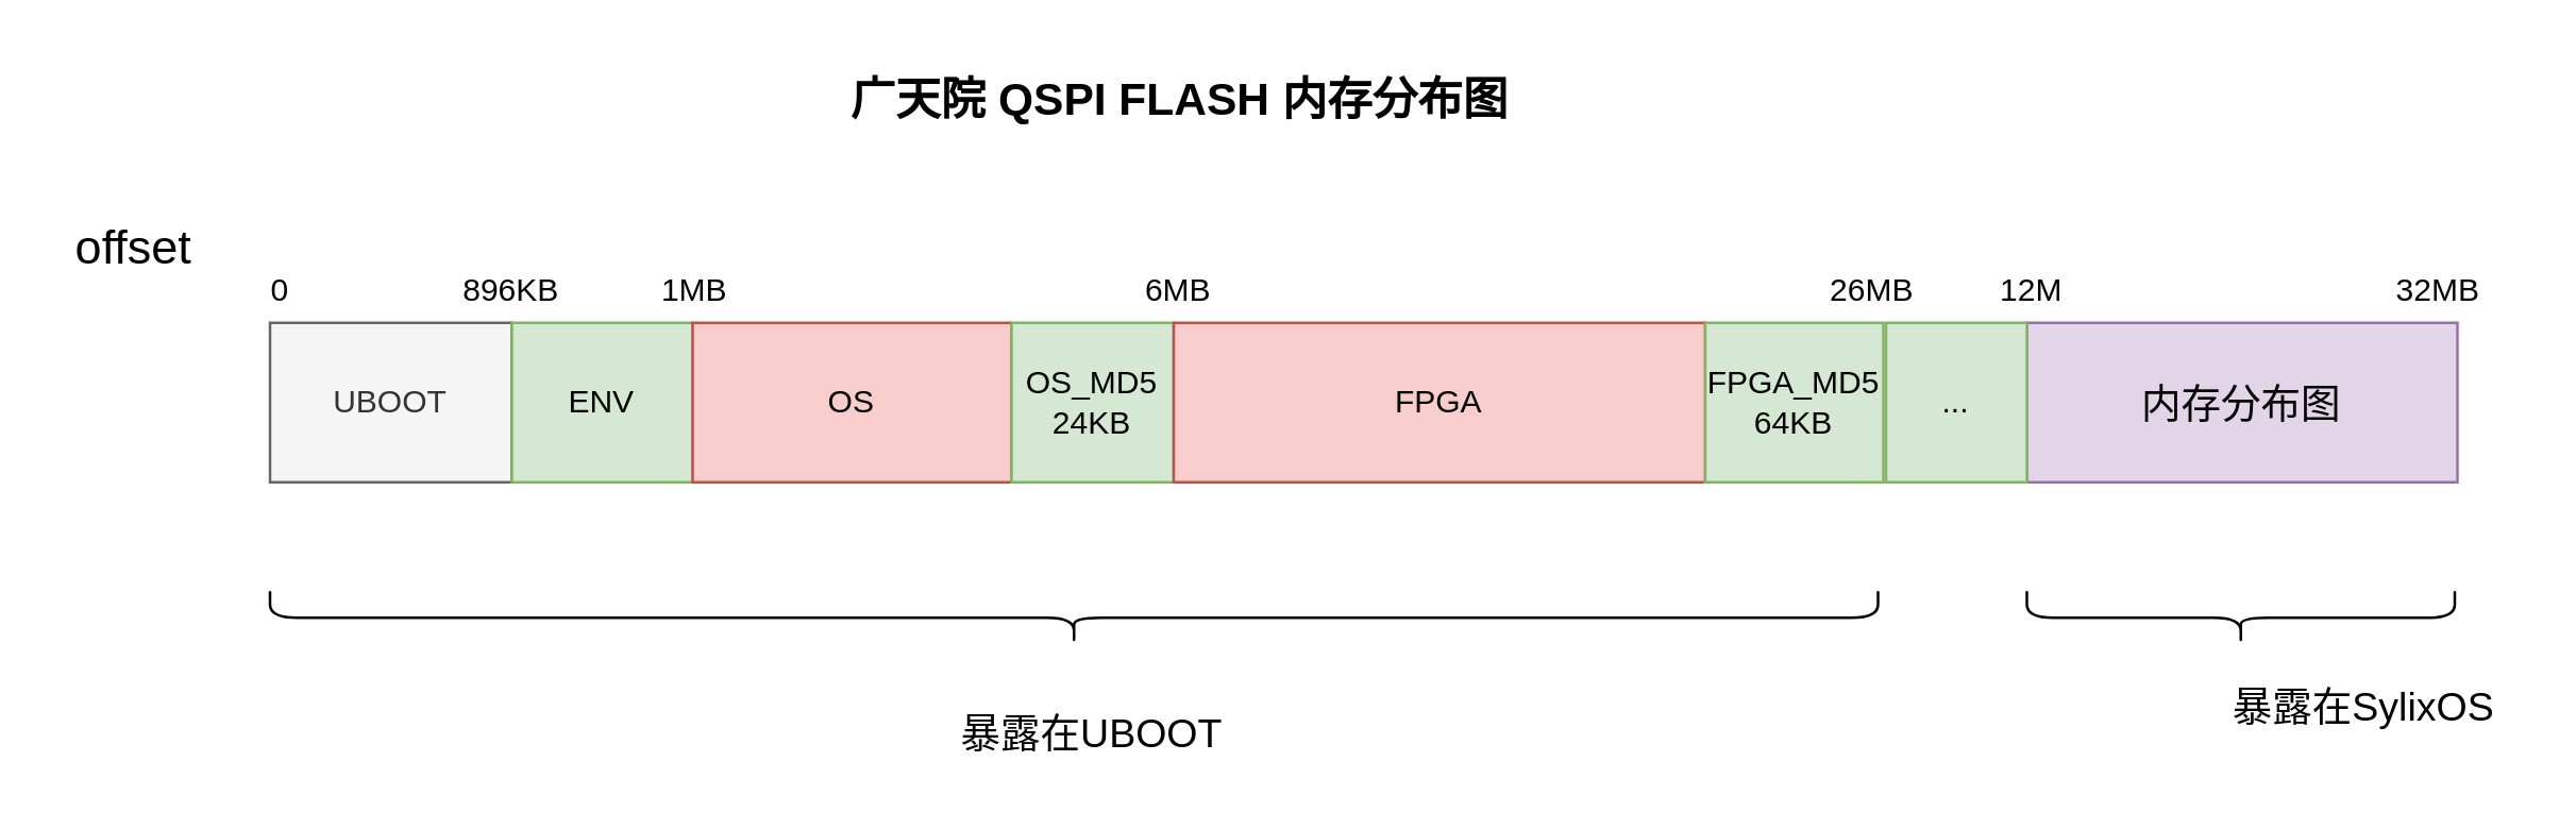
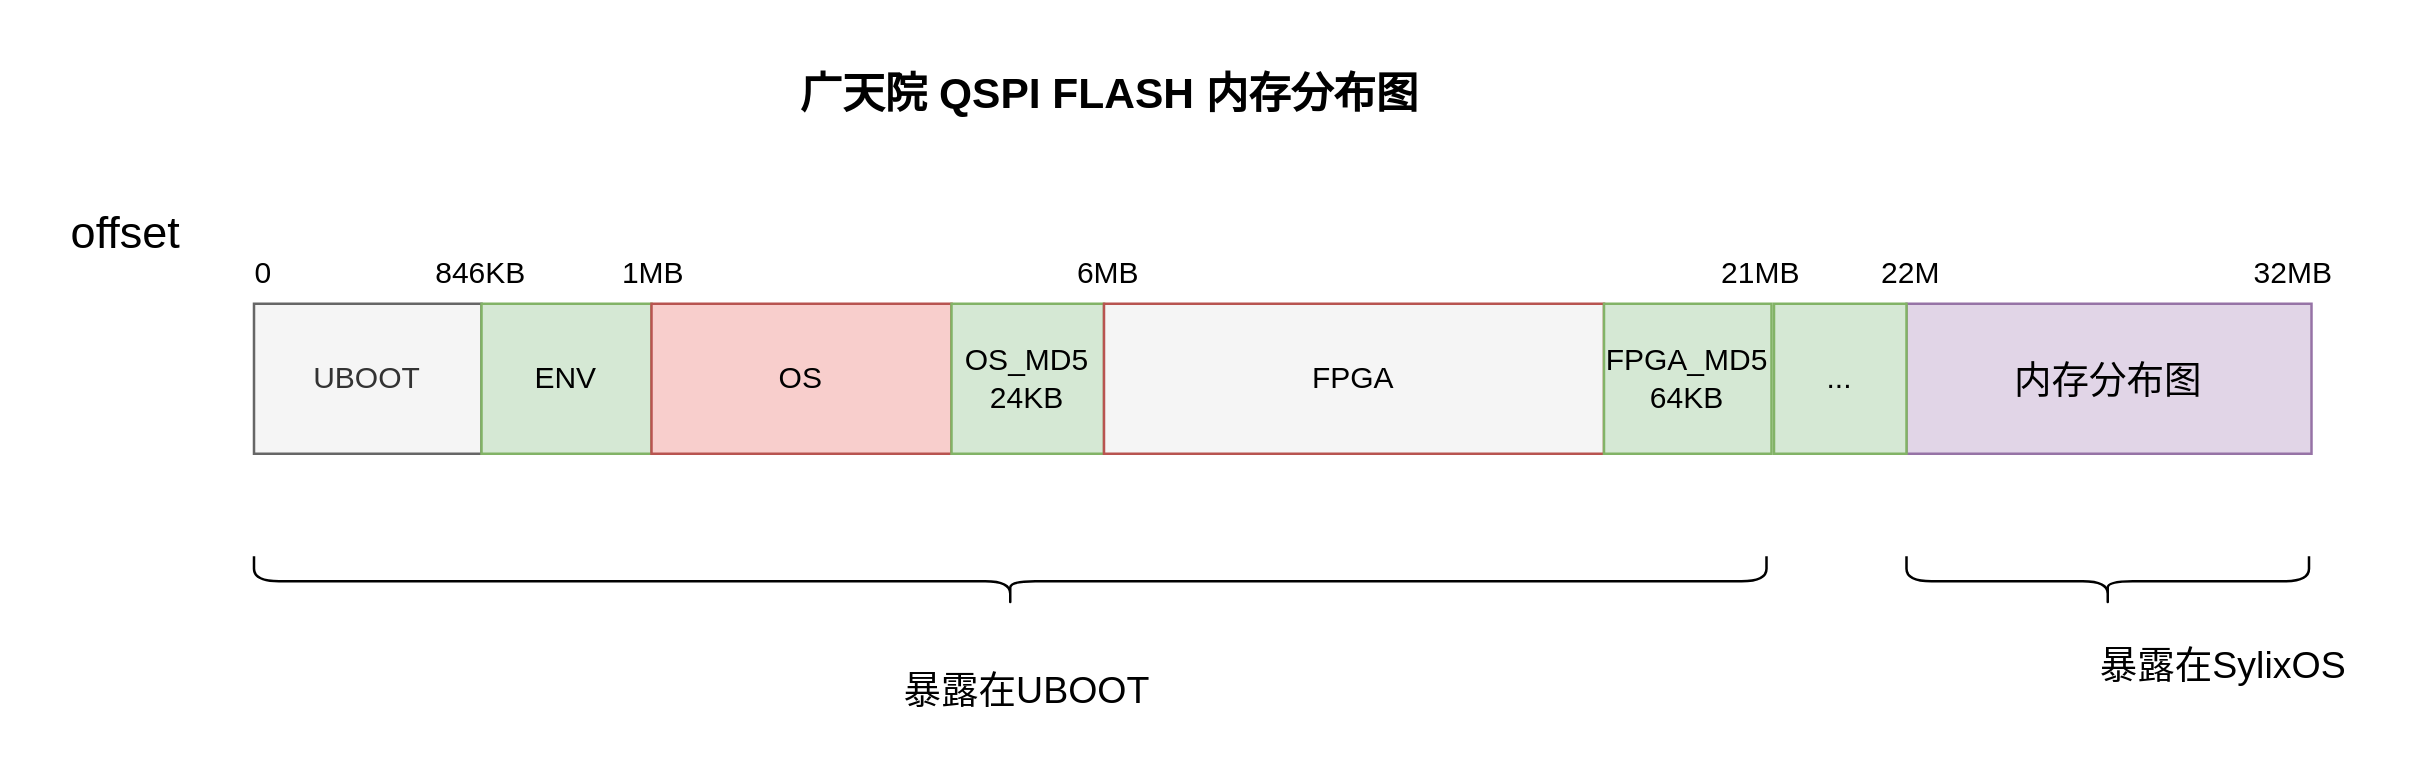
  <mxCell id="0" />
  <mxCell id="1" parent="0" />
  <mxCell id="2" value="UBOOT" style="rounded=0;whiteSpace=wrap;html=1;fillColor=#f5f5f5;fontColor=#333333;strokeColor=#666666;" parent="1" vertex="1"><mxGeometry x="101" y="121" width="91" height="60" as="geometry" /></mxCell>
  <mxCell id="3" value="ENV" style="rounded=0;whiteSpace=wrap;html=1;fillColor=#d5e8d4;strokeColor=#82b366;" parent="1" vertex="1"><mxGeometry x="192" y="121" width="68" height="60" as="geometry" /></mxCell>
  <mxCell id="4" value="OS" style="rounded=0;whiteSpace=wrap;html=1;fillColor=#f8cecc;strokeColor=#b85450;" parent="1" vertex="1"><mxGeometry x="260" y="121" width="120" height="60" as="geometry" /></mxCell>
  <mxCell id="5" value="OS_MD5&lt;br&gt;24KB" style="rounded=0;whiteSpace=wrap;html=1;fillColor=#d5e8d4;strokeColor=#82b366;" parent="1" vertex="1"><mxGeometry x="380" y="121" width="61" height="60" as="geometry" /></mxCell>
- <mxCell id="6" value="FPGA" style="rounded=0;whiteSpace=wrap;html=1;fillColor=#f8cecc;strokeColor=#b85450;" parent="1" vertex="1"><mxGeometry x="441" y="121" width="200" height="60" as="geometry" /></mxCell>
+ <mxCell id="6" value="FPGA" style="rounded=0;whiteSpace=wrap;html=1;fillColor=#f5f5f5;strokeColor=#b85450;" parent="1" vertex="1"><mxGeometry x="441" y="121" width="200" height="60" as="geometry" /></mxCell>
  <mxCell id="7" value="FPGA_MD5&lt;br&gt;64KB" style="rounded=0;whiteSpace=wrap;html=1;fillColor=#d5e8d4;strokeColor=#82b366;" parent="1" vertex="1"><mxGeometry x="641" y="121" width="67" height="60" as="geometry" /></mxCell>
  <mxCell id="8" value="&lt;font style=&quot;font-size: 15px;&quot;&gt;内存分布图&lt;/font&gt;" style="rounded=0;whiteSpace=wrap;html=1;fillColor=#e1d5e7;strokeColor=#9673a6;" parent="1" vertex="1"><mxGeometry x="762" y="121" width="162" height="60" as="geometry" /></mxCell>
  <mxCell id="9" value="&lt;font style=&quot;font-size: 18px;&quot;&gt;offset&lt;/font&gt;" style="text;html=1;strokeColor=none;fillColor=none;align=center;verticalAlign=middle;whiteSpace=wrap;rounded=0;strokeWidth=7;perimeterSpacing=5;" parent="1" vertex="1"><mxGeometry x="20" y="78" width="60" height="30" as="geometry" /></mxCell>
  <mxCell id="10" value="0" style="text;html=1;strokeColor=none;fillColor=none;align=center;verticalAlign=middle;whiteSpace=wrap;rounded=0;" parent="1" vertex="1"><mxGeometry x="75" y="94" width="60" height="30" as="geometry" /></mxCell>
- <mxCell id="11" value="896KB" style="text;html=1;strokeColor=none;fillColor=none;align=center;verticalAlign=middle;whiteSpace=wrap;rounded=0;" parent="1" vertex="1"><mxGeometry x="162" y="94" width="60" height="30" as="geometry" /></mxCell>
+ <mxCell id="11" value="846KB" style="text;html=1;strokeColor=none;fillColor=none;align=center;verticalAlign=middle;whiteSpace=wrap;rounded=0;" parent="1" vertex="1"><mxGeometry x="162" y="94" width="60" height="30" as="geometry" /></mxCell>
  <mxCell id="12" value="1MB" style="text;html=1;strokeColor=none;fillColor=none;align=center;verticalAlign=middle;whiteSpace=wrap;rounded=0;" parent="1" vertex="1"><mxGeometry x="231" y="94" width="60" height="30" as="geometry" /></mxCell>
  <mxCell id="13" value="6MB" style="text;html=1;strokeColor=none;fillColor=none;align=center;verticalAlign=middle;whiteSpace=wrap;rounded=0;" parent="1" vertex="1"><mxGeometry x="413" y="94" width="60" height="30" as="geometry" /></mxCell>
- <mxCell id="14" value="26MB" style="text;html=1;strokeColor=none;fillColor=none;align=center;verticalAlign=middle;whiteSpace=wrap;rounded=0;" parent="1" vertex="1"><mxGeometry x="674" y="94" width="60" height="30" as="geometry" /></mxCell>
+ <mxCell id="14" value="21MB" style="text;html=1;strokeColor=none;fillColor=none;align=center;verticalAlign=middle;whiteSpace=wrap;rounded=0;" parent="1" vertex="1"><mxGeometry x="674" y="94" width="60" height="30" as="geometry" /></mxCell>
  <mxCell id="15" value="32MB" style="text;html=1;strokeColor=none;fillColor=none;align=center;verticalAlign=middle;whiteSpace=wrap;rounded=0;" parent="1" vertex="1"><mxGeometry x="887" y="94" width="60" height="30" as="geometry" /></mxCell>
  <mxCell id="16" value="" style="shape=curlyBracket;whiteSpace=wrap;html=1;rounded=1;labelPosition=left;verticalLabelPosition=middle;align=right;verticalAlign=middle;direction=north;" parent="1" vertex="1"><mxGeometry x="101" y="222" width="605" height="20" as="geometry" /></mxCell>
  <mxCell id="17" value="" style="shape=curlyBracket;whiteSpace=wrap;html=1;rounded=1;labelPosition=left;verticalLabelPosition=middle;align=right;verticalAlign=middle;direction=north;" parent="1" vertex="1"><mxGeometry x="762" y="222" width="161" height="20" as="geometry" /></mxCell>
  <mxCell id="18" value="&lt;font style=&quot;font-size: 15px;&quot;&gt;暴露在UBOOT&lt;/font&gt;" style="text;html=1;strokeColor=none;fillColor=none;align=center;verticalAlign=middle;whiteSpace=wrap;rounded=0;" parent="1" vertex="1"><mxGeometry x="336.25" y="260" width="148.5" height="30" as="geometry" /></mxCell>
  <mxCell id="19" value="&lt;font style=&quot;font-size: 15px;&quot;&gt;暴露在SylixOS&lt;/font&gt;" style="text;html=1;strokeColor=none;fillColor=none;align=center;verticalAlign=middle;whiteSpace=wrap;rounded=0;" parent="1" vertex="1"><mxGeometry x="832" y="250" width="114" height="30" as="geometry" /></mxCell>
  <mxCell id="20" value="&lt;h1&gt;&lt;font style=&quot;font-size: 17px;&quot;&gt;广天院 QSPI FLASH 内存分布图&lt;/font&gt;&lt;/h1&gt;" style="text;html=1;strokeColor=none;fillColor=none;align=center;verticalAlign=middle;whiteSpace=wrap;rounded=0;" parent="1" vertex="1"><mxGeometry x="308" y="20" width="271" height="30" as="geometry" /></mxCell>
  <mxCell id="21" value="..." style="rounded=0;whiteSpace=wrap;html=1;fillColor=#d5e8d4;strokeColor=#82b366;" vertex="1" parent="1"><mxGeometry x="709" y="121" width="53" height="60" as="geometry" /></mxCell>
- <mxCell id="22" value="12M" style="text;html=1;strokeColor=none;fillColor=none;align=center;verticalAlign=middle;whiteSpace=wrap;rounded=0;" vertex="1" parent="1"><mxGeometry x="734" y="94" width="60" height="30" as="geometry" /></mxCell>
+ <mxCell id="22" value="22M" style="text;html=1;strokeColor=none;fillColor=none;align=center;verticalAlign=middle;whiteSpace=wrap;rounded=0;" vertex="1" parent="1"><mxGeometry x="734" y="94" width="60" height="30" as="geometry" /></mxCell>
